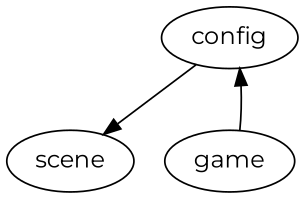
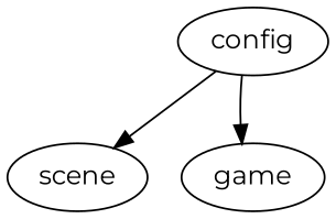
  digraph {
    fontname=Montserrat
    node [fontname=Montserrat]
    edge [fontname=Montserrat]
    config
    scene
    game
    config -> scene
-   game -> config
+   config -> game
  }
